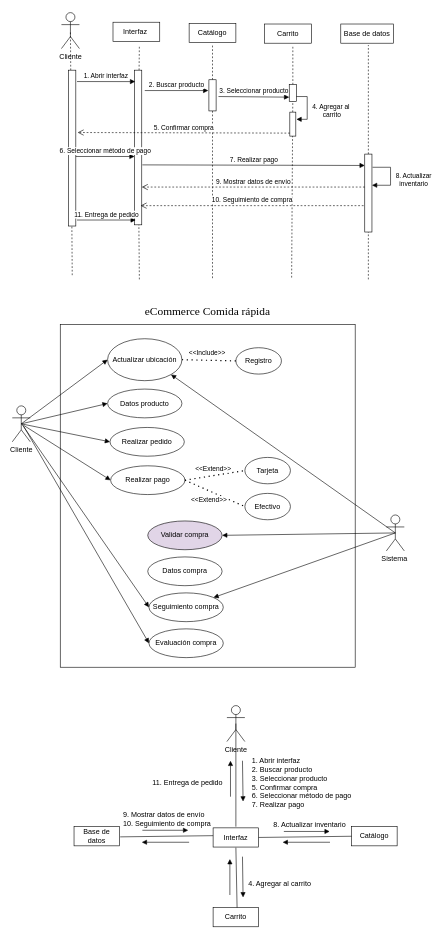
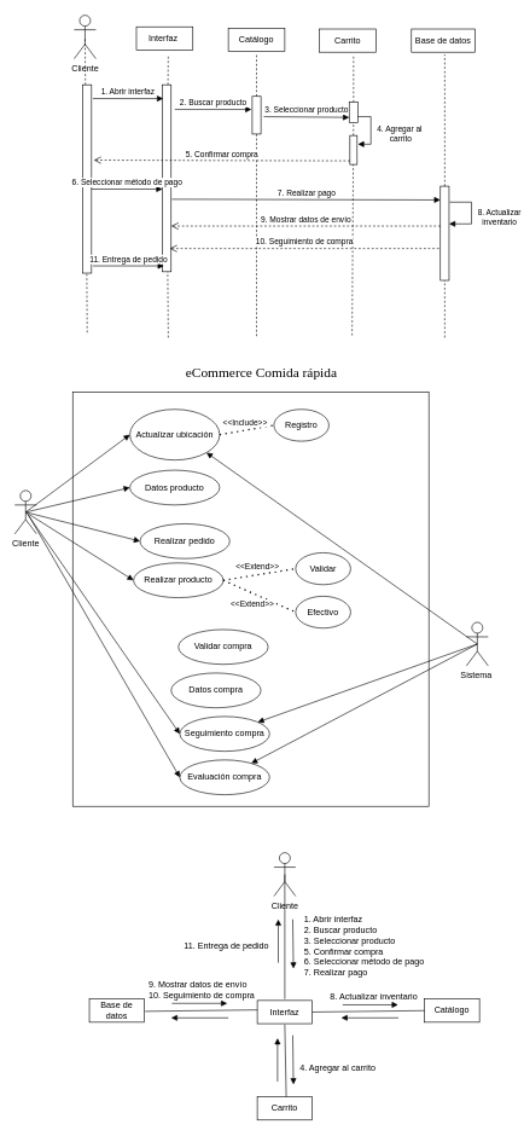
  <mxCell id="0" />
  <mxCell id="1" parent="0" />
  <mxCell id="2" value="Interfaz&amp;nbsp;" style="rounded=0;whiteSpace=wrap;html=1;" parent="1" vertex="1"><mxGeometry x="188" y="36" width="78" height="32" as="geometry" /></mxCell>
  <mxCell id="3" value="Catálogo" style="rounded=0;whiteSpace=wrap;html=1;" parent="1" vertex="1"><mxGeometry x="315" y="38" width="78" height="32" as="geometry" /></mxCell>
  <mxCell id="4" value="Carrito" style="rounded=0;whiteSpace=wrap;html=1;" parent="1" vertex="1"><mxGeometry x="441" y="39" width="78" height="32" as="geometry" /></mxCell>
  <mxCell id="5" value="Base de datos" style="rounded=0;whiteSpace=wrap;html=1;" parent="1" vertex="1"><mxGeometry x="568" y="39" width="88" height="32" as="geometry" /></mxCell>
  <mxCell id="6" value="Cliente" style="shape=umlActor;verticalLabelPosition=bottom;verticalAlign=top;html=1;outlineConnect=0;" parent="1" vertex="1"><mxGeometry x="102" y="20" width="30" height="60" as="geometry" /></mxCell>
  <mxCell id="7" value="" style="endArrow=none;dashed=1;html=1;rounded=0;entryX=0.5;entryY=0.5;entryDx=0;entryDy=0;entryPerimeter=0;" parent="1" target="6" edge="1"><mxGeometry width="50" height="50" relative="1" as="geometry"><mxPoint x="120" y="458" as="sourcePoint" /><mxPoint x="108" y="136" as="targetPoint" /></mxGeometry></mxCell>
  <mxCell id="8" value="" style="endArrow=none;dashed=1;html=1;rounded=0;entryX=0.5;entryY=0.5;entryDx=0;entryDy=0;entryPerimeter=0;" parent="1" source="28" edge="1"><mxGeometry width="50" height="50" relative="1" as="geometry"><mxPoint x="614" y="465" as="sourcePoint" /><mxPoint x="614" y="74" as="targetPoint" /></mxGeometry></mxCell>
  <mxCell id="9" value="" style="endArrow=none;dashed=1;html=1;rounded=0;entryX=0.5;entryY=0.5;entryDx=0;entryDy=0;entryPerimeter=0;" parent="1" source="18" edge="1"><mxGeometry width="50" height="50" relative="1" as="geometry"><mxPoint x="354" y="463" as="sourcePoint" /><mxPoint x="354" y="72" as="targetPoint" /></mxGeometry></mxCell>
  <mxCell id="10" value="" style="endArrow=none;dashed=1;html=1;rounded=0;" parent="1" source="22" edge="1"><mxGeometry width="50" height="50" relative="1" as="geometry"><mxPoint x="482" y="463" as="sourcePoint" /><mxPoint x="488" y="74" as="targetPoint" /></mxGeometry></mxCell>
  <mxCell id="11" value="" style="endArrow=none;dashed=1;html=1;rounded=0;entryX=0.5;entryY=0.5;entryDx=0;entryDy=0;entryPerimeter=0;" parent="1" source="14" edge="1"><mxGeometry width="50" height="50" relative="1" as="geometry"><mxPoint x="232" y="465" as="sourcePoint" /><mxPoint x="232" y="74" as="targetPoint" /></mxGeometry></mxCell>
  <mxCell id="12" value="" style="rounded=0;whiteSpace=wrap;html=1;" parent="1" vertex="1"><mxGeometry x="114" y="116" width="12" height="260" as="geometry" /></mxCell>
  <mxCell id="13" value="" style="endArrow=none;dashed=1;html=1;rounded=0;entryX=0.5;entryY=0.5;entryDx=0;entryDy=0;entryPerimeter=0;" parent="1" target="14" edge="1"><mxGeometry width="50" height="50" relative="1" as="geometry"><mxPoint x="232" y="465" as="sourcePoint" /><mxPoint x="232" y="74" as="targetPoint" /></mxGeometry></mxCell>
  <mxCell id="14" value="" style="rounded=0;whiteSpace=wrap;html=1;" parent="1" vertex="1"><mxGeometry x="224" y="116" width="12" height="258" as="geometry" /></mxCell>
  <mxCell id="15" value="1. Abrir interfaz" style="html=1;verticalAlign=bottom;endArrow=block;curved=0;rounded=0;entryX=0.083;entryY=0.074;entryDx=0;entryDy=0;entryPerimeter=0;" parent="1" target="14" edge="1"><mxGeometry width="80" relative="1" as="geometry"><mxPoint x="128" y="135" as="sourcePoint" /><mxPoint x="220" y="136" as="targetPoint" /></mxGeometry></mxCell>
  <mxCell id="16" value="2. Buscar producto" style="html=1;verticalAlign=bottom;endArrow=block;curved=0;rounded=0;" parent="1" edge="1"><mxGeometry width="80" relative="1" as="geometry"><mxPoint x="241" y="150" as="sourcePoint" /><mxPoint x="347" y="150" as="targetPoint" /></mxGeometry></mxCell>
  <mxCell id="17" value="" style="endArrow=none;dashed=1;html=1;rounded=0;entryX=0.5;entryY=0.5;entryDx=0;entryDy=0;entryPerimeter=0;" parent="1" target="18" edge="1"><mxGeometry width="50" height="50" relative="1" as="geometry"><mxPoint x="354" y="463" as="sourcePoint" /><mxPoint x="354" y="72" as="targetPoint" /></mxGeometry></mxCell>
  <mxCell id="18" value="" style="rounded=0;whiteSpace=wrap;html=1;" parent="1" vertex="1"><mxGeometry x="348" y="132" width="12" height="52" as="geometry" /></mxCell>
  <mxCell id="19" value="" style="endArrow=none;dashed=1;html=1;rounded=0;entryX=0.5;entryY=0.5;entryDx=0;entryDy=0;entryPerimeter=0;" parent="1" target="22" edge="1"><mxGeometry width="50" height="50" relative="1" as="geometry"><mxPoint x="486" y="462" as="sourcePoint" /><mxPoint x="482" y="72" as="targetPoint" /></mxGeometry></mxCell>
  <mxCell id="20" value="" style="html=1;points=[[0,0,0,0,5],[0,1,0,0,-5],[1,0,0,0,5],[1,1,0,0,-5]];perimeter=orthogonalPerimeter;outlineConnect=0;targetShapes=umlLifeline;portConstraint=eastwest;newEdgeStyle={&quot;curved&quot;:0,&quot;rounded&quot;:0};" parent="1" vertex="1"><mxGeometry x="483" y="186" width="10" height="40" as="geometry" /></mxCell>
  <mxCell id="21" value="4. Agregar al&amp;nbsp;&lt;div&gt;carrito&lt;/div&gt;" style="html=1;align=center;spacingLeft=2;endArrow=block;rounded=0;edgeStyle=orthogonalEdgeStyle;curved=0;rounded=0;exitX=0;exitY=0.75;exitDx=0;exitDy=0;" parent="1" edge="1"><mxGeometry x="0.273" y="40" relative="1" as="geometry"><mxPoint x="483" y="163" as="sourcePoint" /><Array as="points"><mxPoint x="512" y="160" /><mxPoint x="512" y="198" /></Array><mxPoint x="494" y="198" as="targetPoint" /><mxPoint as="offset" /></mxGeometry></mxCell>
  <mxCell id="22" value="" style="rounded=0;whiteSpace=wrap;html=1;" parent="1" vertex="1"><mxGeometry x="482" y="140" width="12" height="28" as="geometry" /></mxCell>
  <mxCell id="23" value="3. Seleccionar producto" style="html=1;verticalAlign=bottom;endArrow=block;curved=0;rounded=0;entryX=0;entryY=0.75;entryDx=0;entryDy=0;" parent="1" target="22" edge="1"><mxGeometry width="80" relative="1" as="geometry"><mxPoint x="364" y="160" as="sourcePoint" /><mxPoint x="466" y="160" as="targetPoint" /></mxGeometry></mxCell>
  <mxCell id="24" value="5. Confirmar compra" style="html=1;verticalAlign=bottom;endArrow=open;dashed=1;endSize=8;curved=0;rounded=0;exitX=0;exitY=1;exitDx=0;exitDy=-5;exitPerimeter=0;entryX=1.25;entryY=0.4;entryDx=0;entryDy=0;entryPerimeter=0;" parent="1" source="20" target="12" edge="1"><mxGeometry relative="1" as="geometry"><mxPoint x="246" y="216" as="sourcePoint" /><mxPoint x="166" y="216" as="targetPoint" /></mxGeometry></mxCell>
  <mxCell id="25" value="6. Seleccionar método de pago" style="html=1;verticalAlign=bottom;endArrow=block;curved=0;rounded=0;entryX=0.167;entryY=0.091;entryDx=0;entryDy=0;entryPerimeter=0;" parent="1" edge="1"><mxGeometry width="80" relative="1" as="geometry"><mxPoint x="126" y="260" as="sourcePoint" /><mxPoint x="224" y="260" as="targetPoint" /></mxGeometry></mxCell>
  <mxCell id="26" value="7. Realizar pago" style="html=1;verticalAlign=bottom;endArrow=block;curved=0;rounded=0;entryX=0;entryY=0.146;entryDx=0;entryDy=0;entryPerimeter=0;" parent="1" target="28" edge="1"><mxGeometry width="80" relative="1" as="geometry"><mxPoint x="237" y="274" as="sourcePoint" /><mxPoint x="608" y="280" as="targetPoint" /></mxGeometry></mxCell>
  <mxCell id="27" value="" style="endArrow=none;dashed=1;html=1;rounded=0;entryX=0.5;entryY=0.5;entryDx=0;entryDy=0;entryPerimeter=0;" parent="1" target="28" edge="1"><mxGeometry width="50" height="50" relative="1" as="geometry"><mxPoint x="614" y="465" as="sourcePoint" /><mxPoint x="614" y="74" as="targetPoint" /></mxGeometry></mxCell>
  <mxCell id="28" value="" style="rounded=0;whiteSpace=wrap;html=1;" parent="1" vertex="1"><mxGeometry x="608" y="256" width="12" height="130" as="geometry" /></mxCell>
  <mxCell id="29" value="8. Actualizar&amp;nbsp;&lt;div&gt;inventario&amp;nbsp;&lt;/div&gt;" style="html=1;align=center;spacingLeft=2;endArrow=block;rounded=0;edgeStyle=orthogonalEdgeStyle;curved=0;rounded=0;entryX=1;entryY=0.4;entryDx=0;entryDy=0;entryPerimeter=0;" parent="1" target="28" edge="1"><mxGeometry x="0.129" y="39" relative="1" as="geometry"><mxPoint x="621" y="278" as="sourcePoint" /><Array as="points"><mxPoint x="651" y="278" /><mxPoint x="651" y="308" /></Array><mxPoint x="626" y="308" as="targetPoint" /><mxPoint as="offset" /></mxGeometry></mxCell>
  <mxCell id="30" value="9. Mostrar datos de envío" style="html=1;verticalAlign=bottom;endArrow=open;dashed=1;endSize=8;curved=0;rounded=0;exitX=0;exitY=1;exitDx=0;exitDy=-5;exitPerimeter=0;" parent="1" edge="1"><mxGeometry relative="1" as="geometry"><mxPoint x="608" y="311" as="sourcePoint" /><mxPoint x="236" y="311" as="targetPoint" /></mxGeometry></mxCell>
  <mxCell id="31" value="10. Seguimiento de compra" style="html=1;verticalAlign=bottom;endArrow=open;dashed=1;endSize=8;curved=0;rounded=0;exitX=0;exitY=1;exitDx=0;exitDy=-5;exitPerimeter=0;" parent="1" edge="1"><mxGeometry relative="1" as="geometry"><mxPoint x="606" y="342" as="sourcePoint" /><mxPoint x="234" y="342" as="targetPoint" /></mxGeometry></mxCell>
  <mxCell id="32" value="11. Entrega de pedido" style="html=1;verticalAlign=bottom;endArrow=block;curved=0;rounded=0;entryX=0.167;entryY=0.091;entryDx=0;entryDy=0;entryPerimeter=0;" parent="1" edge="1"><mxGeometry width="80" relative="1" as="geometry"><mxPoint x="128" y="366" as="sourcePoint" /><mxPoint x="226" y="366" as="targetPoint" /></mxGeometry></mxCell>
  <mxCell id="33" value="Cliente" style="shape=umlActor;verticalLabelPosition=bottom;verticalAlign=top;html=1;outlineConnect=0;" parent="1" vertex="1"><mxGeometry x="20" y="676" width="30" height="60" as="geometry" /></mxCell>
  <mxCell id="34" value="Sistema&amp;nbsp;" style="shape=umlActor;verticalLabelPosition=bottom;verticalAlign=top;html=1;outlineConnect=0;" parent="1" vertex="1"><mxGeometry x="644" y="858" width="30" height="60" as="geometry" /></mxCell>
  <mxCell id="35" value="Actualizar ubicación" style="ellipse;whiteSpace=wrap;html=1;" parent="1" vertex="1"><mxGeometry x="179" y="564" width="124" height="70" as="geometry" /></mxCell>
  <mxCell id="36" value="Datos producto" style="ellipse;whiteSpace=wrap;html=1;" parent="1" vertex="1"><mxGeometry x="179" y="648" width="124" height="48" as="geometry" /></mxCell>
- <mxCell id="37" value="Realizar pedido" style="ellipse;whiteSpace=wrap;html=1;" parent="1" vertex="1"><mxGeometry x="183" y="712" width="124" height="48" as="geometry" /></mxCell>
- <mxCell id="38" value="Realizar pago" style="ellipse;whiteSpace=wrap;html=1;" parent="1" vertex="1"><mxGeometry x="184" y="776" width="124" height="48" as="geometry" /></mxCell>
+ <mxCell id="37" value="Realizar pedido" style="ellipse;whiteSpace=wrap;html=1;" parent="1" vertex="1"><mxGeometry x="193" y="722" width="124" height="48" as="geometry" /></mxCell>
+ <mxCell id="38" value="Realizar producto" style="ellipse;whiteSpace=wrap;html=1;" parent="1" vertex="1"><mxGeometry x="184" y="776" width="124" height="48" as="geometry" /></mxCell>
  <mxCell id="39" value="" style="html=1;verticalAlign=bottom;endArrow=block;curved=0;rounded=0;entryX=0;entryY=0.5;entryDx=0;entryDy=0;exitX=0.5;exitY=0.5;exitDx=0;exitDy=0;exitPerimeter=0;" parent="1" source="33" target="35" edge="1"><mxGeometry width="80" relative="1" as="geometry"><mxPoint x="54" y="688" as="sourcePoint" /><mxPoint x="152" y="688" as="targetPoint" /></mxGeometry></mxCell>
  <mxCell id="40" value="" style="html=1;verticalAlign=bottom;endArrow=block;curved=0;rounded=0;entryX=0;entryY=0.5;entryDx=0;entryDy=0;exitX=0.5;exitY=0.5;exitDx=0;exitDy=0;exitPerimeter=0;" parent="1" source="33" target="36" edge="1"><mxGeometry width="80" relative="1" as="geometry"><mxPoint x="45" y="686" as="sourcePoint" /><mxPoint x="181" y="608" as="targetPoint" /></mxGeometry></mxCell>
  <mxCell id="41" value="" style="html=1;verticalAlign=bottom;endArrow=block;curved=0;rounded=0;entryX=0;entryY=0.5;entryDx=0;entryDy=0;exitX=0.5;exitY=0.5;exitDx=0;exitDy=0;exitPerimeter=0;" parent="1" source="33" target="37" edge="1"><mxGeometry width="80" relative="1" as="geometry"><mxPoint x="47" y="688" as="sourcePoint" /><mxPoint x="183" y="610" as="targetPoint" /></mxGeometry></mxCell>
  <mxCell id="42" value="" style="html=1;verticalAlign=bottom;endArrow=block;curved=0;rounded=0;entryX=0;entryY=0.5;entryDx=0;entryDy=0;exitX=0.5;exitY=0.5;exitDx=0;exitDy=0;exitPerimeter=0;" parent="1" source="33" target="38" edge="1"><mxGeometry width="80" relative="1" as="geometry"><mxPoint x="49" y="690" as="sourcePoint" /><mxPoint x="185" y="612" as="targetPoint" /></mxGeometry></mxCell>
- <mxCell id="43" value="Registro" style="ellipse;whiteSpace=wrap;html=1;" parent="1" vertex="1"><mxGeometry x="393" y="579" width="76" height="44" as="geometry" /></mxCell>
+ <mxCell id="43" value="Registro" style="ellipse;whiteSpace=wrap;html=1;" parent="1" vertex="1"><mxGeometry x="378" y="564" width="76" height="44" as="geometry" /></mxCell>
  <mxCell id="44" value="" style="endArrow=none;dashed=1;html=1;dashPattern=1 3;strokeWidth=2;rounded=0;exitX=1;exitY=0.5;exitDx=0;exitDy=0;entryX=0;entryY=0.5;entryDx=0;entryDy=0;" parent="1" source="35" target="43" edge="1"><mxGeometry width="50" height="50" relative="1" as="geometry"><mxPoint x="380" y="670" as="sourcePoint" /><mxPoint x="430" y="620" as="targetPoint" /></mxGeometry></mxCell>
  <mxCell id="45" value="&amp;lt;&amp;lt;Include&amp;gt;&amp;gt;" style="edgeLabel;html=1;align=center;verticalAlign=middle;resizable=0;points=[];" parent="44" vertex="1" connectable="0"><mxGeometry x="-0.12" y="-1" relative="1" as="geometry"><mxPoint x="2" y="-13" as="offset" /></mxGeometry></mxCell>
- <mxCell id="46" value="Tarjeta" style="ellipse;whiteSpace=wrap;html=1;" parent="1" vertex="1"><mxGeometry x="408" y="762" width="76" height="44" as="geometry" /></mxCell>
+ <mxCell id="46" value="Validar" style="ellipse;whiteSpace=wrap;html=1;" parent="1" vertex="1"><mxGeometry x="408" y="762" width="76" height="44" as="geometry" /></mxCell>
  <mxCell id="47" value="Efectivo" style="ellipse;whiteSpace=wrap;html=1;" parent="1" vertex="1"><mxGeometry x="408" y="822" width="76" height="44" as="geometry" /></mxCell>
  <mxCell id="48" value="" style="endArrow=none;dashed=1;html=1;dashPattern=1 3;strokeWidth=2;rounded=0;exitX=1;exitY=0.5;exitDx=0;exitDy=0;entryX=0;entryY=0.5;entryDx=0;entryDy=0;" parent="1" source="38" target="46" edge="1"><mxGeometry width="50" height="50" relative="1" as="geometry"><mxPoint x="318" y="804" as="sourcePoint" /><mxPoint x="393" y="802" as="targetPoint" /></mxGeometry></mxCell>
  <mxCell id="49" value="&amp;lt;&amp;lt;Extend&amp;gt;&amp;gt;" style="edgeLabel;html=1;align=center;verticalAlign=middle;resizable=0;points=[];" parent="48" vertex="1" connectable="0"><mxGeometry x="-0.12" y="-1" relative="1" as="geometry"><mxPoint x="2" y="-13" as="offset" /></mxGeometry></mxCell>
  <mxCell id="50" value="" style="endArrow=none;dashed=1;html=1;dashPattern=1 3;strokeWidth=2;rounded=0;exitX=1;exitY=0.5;exitDx=0;exitDy=0;entryX=0;entryY=0.5;entryDx=0;entryDy=0;" parent="1" source="38" target="47" edge="1"><mxGeometry width="50" height="50" relative="1" as="geometry"><mxPoint x="310" y="830" as="sourcePoint" /><mxPoint x="410" y="814" as="targetPoint" /></mxGeometry></mxCell>
  <mxCell id="51" value="&amp;lt;&amp;lt;Extend&amp;gt;&amp;gt;" style="edgeLabel;html=1;align=center;verticalAlign=middle;resizable=0;points=[];" parent="50" vertex="1" connectable="0"><mxGeometry x="-0.12" y="-1" relative="1" as="geometry"><mxPoint x="-4" y="12" as="offset" /></mxGeometry></mxCell>
  <mxCell id="52" value="" style="html=1;verticalAlign=bottom;endArrow=block;curved=0;rounded=0;entryX=1;entryY=1;entryDx=0;entryDy=0;exitX=0.5;exitY=0.5;exitDx=0;exitDy=0;exitPerimeter=0;" parent="1" source="34" target="35" edge="1"><mxGeometry width="80" relative="1" as="geometry"><mxPoint x="37" y="708" as="sourcePoint" /><mxPoint x="181" y="674" as="targetPoint" /></mxGeometry></mxCell>
- <mxCell id="53" value="" style="html=1;verticalAlign=bottom;endArrow=block;curved=0;rounded=0;exitX=0.5;exitY=0.5;exitDx=0;exitDy=0;exitPerimeter=0;entryX=1;entryY=0.5;entryDx=0;entryDy=0;" parent="1" source="34" target="54" edge="1"><mxGeometry width="80" relative="1" as="geometry"><mxPoint x="39" y="710" as="sourcePoint" /><mxPoint x="660" y="736" as="targetPoint" /></mxGeometry></mxCell>
- <mxCell id="54" value="Validar compra" style="ellipse;whiteSpace=wrap;html=1;fillColor=#e1d5e7;" parent="1" vertex="1"><mxGeometry x="246" y="868" width="124" height="48" as="geometry" /></mxCell>
- <mxCell id="55" value="Datos compra" style="ellipse;whiteSpace=wrap;html=1;" parent="1" vertex="1"><mxGeometry x="246" y="928" width="124" height="48" as="geometry" /></mxCell>
+ <mxCell id="53" value="" style="html=1;verticalAlign=bottom;endArrow=block;curved=0;rounded=0;exitX=0.5;exitY=0.5;exitDx=0;exitDy=0;exitPerimeter=0;" parent="1" source="34" target="58" edge="1"><mxGeometry width="80" relative="1" as="geometry"><mxPoint x="39" y="710" as="sourcePoint" /><mxPoint x="660" y="736" as="targetPoint" /></mxGeometry></mxCell>
+ <mxCell id="54" value="Validar compra" style="ellipse;whiteSpace=wrap;html=1;" parent="1" vertex="1"><mxGeometry x="246" y="868" width="124" height="48" as="geometry" /></mxCell>
+ <mxCell id="55" value="Datos compra" style="ellipse;whiteSpace=wrap;html=1;" parent="1" vertex="1"><mxGeometry x="236" y="928" width="124" height="48" as="geometry" /></mxCell>
  <mxCell id="56" value="" style="html=1;verticalAlign=bottom;endArrow=block;curved=0;rounded=0;exitX=0.5;exitY=0.5;exitDx=0;exitDy=0;exitPerimeter=0;" parent="1" source="34" target="57" edge="1"><mxGeometry width="80" relative="1" as="geometry"><mxPoint x="730" y="712" as="sourcePoint" /><mxPoint x="638" y="710" as="targetPoint" /></mxGeometry></mxCell>
  <mxCell id="57" value="Seguimiento compra" style="ellipse;whiteSpace=wrap;html=1;" parent="1" vertex="1"><mxGeometry x="248" y="988" width="124" height="48" as="geometry" /></mxCell>
  <mxCell id="58" value="Evaluación compra" style="ellipse;whiteSpace=wrap;html=1;" parent="1" vertex="1"><mxGeometry x="248" y="1048" width="124" height="48" as="geometry" /></mxCell>
  <mxCell id="59" value="" style="html=1;verticalAlign=bottom;endArrow=block;curved=0;rounded=0;entryX=0;entryY=0.5;entryDx=0;entryDy=0;exitX=0.5;exitY=0.5;exitDx=0;exitDy=0;exitPerimeter=0;" parent="1" target="57" edge="1"><mxGeometry width="80" relative="1" as="geometry"><mxPoint x="37" y="708" as="sourcePoint" /><mxPoint x="186" y="802" as="targetPoint" /></mxGeometry></mxCell>
  <mxCell id="60" value="" style="html=1;verticalAlign=bottom;endArrow=block;curved=0;rounded=0;entryX=0;entryY=0.5;entryDx=0;entryDy=0;exitX=0.5;exitY=0.5;exitDx=0;exitDy=0;exitPerimeter=0;" parent="1" target="58" edge="1"><mxGeometry width="80" relative="1" as="geometry"><mxPoint x="39" y="710" as="sourcePoint" /><mxPoint x="250" y="1014" as="targetPoint" /></mxGeometry></mxCell>
  <mxCell id="61" value="" style="rounded=0;whiteSpace=wrap;html=1;fillColor=none;" parent="1" vertex="1"><mxGeometry x="100" y="540" width="492" height="572" as="geometry" /></mxCell>
- <mxCell id="62" value="&lt;font face=&quot;Comic Sans MS&quot; style=&quot;font-size: 19px;&quot;&gt;eCommerce Comida rápida&lt;/font&gt;" style="text;html=1;align=center;verticalAlign=middle;whiteSpace=wrap;rounded=0;" parent="1" vertex="1"><mxGeometry x="219" y="504" width="254" height="30" as="geometry" /></mxCell>
+ <mxCell id="62" value="&lt;font face=&quot;Comic Sans MS&quot; style=&quot;font-size: 19px;&quot;&gt;eCommerce Comida rápida&lt;/font&gt;" style="text;html=1;align=center;verticalAlign=middle;whiteSpace=wrap;rounded=0;" parent="1" vertex="1"><mxGeometry x="234" y="499" width="254" height="30" as="geometry" /></mxCell>
  <mxCell id="63" value="Cliente" style="shape=umlActor;verticalLabelPosition=bottom;verticalAlign=top;html=1;outlineConnect=0;" parent="1" vertex="1"><mxGeometry x="378" y="1176" width="30" height="60" as="geometry" /></mxCell>
  <mxCell id="64" value="Interfaz" style="rounded=0;whiteSpace=wrap;html=1;" parent="1" vertex="1"><mxGeometry x="355" y="1380" width="76" height="32" as="geometry" /></mxCell>
  <mxCell id="65" value="Catálogo" style="rounded=0;whiteSpace=wrap;html=1;" parent="1" vertex="1"><mxGeometry x="586" y="1378" width="76" height="32" as="geometry" /></mxCell>
  <mxCell id="66" value="Carrito" style="rounded=0;whiteSpace=wrap;html=1;" parent="1" vertex="1"><mxGeometry x="355" y="1513" width="76" height="32" as="geometry" /></mxCell>
  <mxCell id="67" value="Base de datos" style="rounded=0;whiteSpace=wrap;html=1;" parent="1" vertex="1"><mxGeometry x="123" y="1378" width="76" height="32" as="geometry" /></mxCell>
  <mxCell id="68" value="" style="endArrow=none;html=1;rounded=0;entryX=0.5;entryY=0.5;entryDx=0;entryDy=0;entryPerimeter=0;" parent="1" target="63" edge="1"><mxGeometry width="50" height="50" relative="1" as="geometry"><mxPoint x="393" y="1378" as="sourcePoint" /><mxPoint x="432" y="1308" as="targetPoint" /></mxGeometry></mxCell>
  <mxCell id="69" value="" style="endArrow=none;html=1;rounded=0;entryX=0;entryY=0.5;entryDx=0;entryDy=0;exitX=1;exitY=0.5;exitDx=0;exitDy=0;" parent="1" source="64" target="65" edge="1"><mxGeometry width="50" height="50" relative="1" as="geometry"><mxPoint x="380" y="1432" as="sourcePoint" /><mxPoint x="430" y="1382" as="targetPoint" /></mxGeometry></mxCell>
  <mxCell id="70" value="" style="endArrow=none;html=1;rounded=0;entryX=0;entryY=0.5;entryDx=0;entryDy=0;exitX=1;exitY=0.5;exitDx=0;exitDy=0;" parent="1" edge="1"><mxGeometry width="50" height="50" relative="1" as="geometry"><mxPoint x="200" y="1395" as="sourcePoint" /><mxPoint x="355" y="1393" as="targetPoint" /></mxGeometry></mxCell>
  <mxCell id="71" value="" style="endArrow=none;html=1;rounded=0;entryX=0.5;entryY=0.5;entryDx=0;entryDy=0;entryPerimeter=0;exitX=0.5;exitY=0;exitDx=0;exitDy=0;" parent="1" edge="1"><mxGeometry width="50" height="50" relative="1" as="geometry"><mxPoint x="395" y="1513" as="sourcePoint" /><mxPoint x="393" y="1413" as="targetPoint" /></mxGeometry></mxCell>
  <mxCell id="72" value="" style="html=1;verticalAlign=bottom;endArrow=block;curved=0;rounded=0;" parent="1" edge="1"><mxGeometry width="80" relative="1" as="geometry"><mxPoint x="404" y="1268" as="sourcePoint" /><mxPoint x="405" y="1336" as="targetPoint" /></mxGeometry></mxCell>
  <mxCell id="73" value="1. Abrir interfaz&lt;div&gt;2. Buscar producto&lt;/div&gt;&lt;div&gt;3. Seleccionar producto&lt;/div&gt;&lt;div&gt;5. Confirmar compra&lt;br&gt;&lt;div&gt;6. Seleccionar método de pago&lt;/div&gt;&lt;/div&gt;&lt;div&gt;7. Realizar pago&lt;/div&gt;" style="text;html=1;align=left;verticalAlign=middle;whiteSpace=wrap;rounded=0;" parent="1" vertex="1"><mxGeometry x="418" y="1290" width="202" height="30" as="geometry" /></mxCell>
  <mxCell id="74" value="" style="html=1;verticalAlign=bottom;endArrow=block;curved=0;rounded=0;" parent="1" edge="1"><mxGeometry width="80" relative="1" as="geometry"><mxPoint x="473" y="1386" as="sourcePoint" /><mxPoint x="549.5" y="1386" as="targetPoint" /></mxGeometry></mxCell>
  <mxCell id="75" value="" style="html=1;verticalAlign=bottom;endArrow=block;curved=0;rounded=0;" parent="1" edge="1"><mxGeometry width="80" relative="1" as="geometry"><mxPoint x="550" y="1404" as="sourcePoint" /><mxPoint x="471" y="1404" as="targetPoint" /></mxGeometry></mxCell>
  <mxCell id="76" value="8. Actualizar inventario" style="text;html=1;align=left;verticalAlign=middle;whiteSpace=wrap;rounded=0;" parent="1" vertex="1"><mxGeometry x="454" y="1360" width="125" height="30" as="geometry" /></mxCell>
  <mxCell id="77" value="4. Agregar al carrito" style="text;html=1;align=left;verticalAlign=middle;whiteSpace=wrap;rounded=0;" parent="1" vertex="1"><mxGeometry x="412" y="1458" width="107" height="30" as="geometry" /></mxCell>
  <mxCell id="78" value="9. Mostrar datos de envío&lt;div&gt;10. Seguimiento de compra&lt;/div&gt;" style="text;html=1;align=left;verticalAlign=middle;whiteSpace=wrap;rounded=0;" parent="1" vertex="1"><mxGeometry x="203" y="1350" width="152" height="30" as="geometry" /></mxCell>
  <mxCell id="79" value="" style="html=1;verticalAlign=bottom;endArrow=block;curved=0;rounded=0;" parent="1" edge="1"><mxGeometry width="80" relative="1" as="geometry"><mxPoint x="404" y="1428" as="sourcePoint" /><mxPoint x="405" y="1496" as="targetPoint" /></mxGeometry></mxCell>
  <mxCell id="80" value="" style="html=1;verticalAlign=bottom;endArrow=block;curved=0;rounded=0;" parent="1" edge="1"><mxGeometry width="80" relative="1" as="geometry"><mxPoint x="383" y="1492" as="sourcePoint" /><mxPoint x="383" y="1432" as="targetPoint" /></mxGeometry></mxCell>
  <mxCell id="81" value="" style="html=1;verticalAlign=bottom;endArrow=block;curved=0;rounded=0;" parent="1" edge="1"><mxGeometry width="80" relative="1" as="geometry"><mxPoint x="315" y="1404" as="sourcePoint" /><mxPoint x="236" y="1404" as="targetPoint" /></mxGeometry></mxCell>
  <mxCell id="82" value="" style="html=1;verticalAlign=bottom;endArrow=block;curved=0;rounded=0;" parent="1" edge="1"><mxGeometry width="80" relative="1" as="geometry"><mxPoint x="237" y="1384" as="sourcePoint" /><mxPoint x="313.5" y="1384" as="targetPoint" /></mxGeometry></mxCell>
  <mxCell id="83" value="" style="html=1;verticalAlign=bottom;endArrow=block;curved=0;rounded=0;" parent="1" edge="1"><mxGeometry width="80" relative="1" as="geometry"><mxPoint x="384" y="1328" as="sourcePoint" /><mxPoint x="384" y="1268" as="targetPoint" /></mxGeometry></mxCell>
  <mxCell id="84" value="11. Entrega de pedido" style="text;html=1;align=left;verticalAlign=middle;whiteSpace=wrap;rounded=0;" vertex="1" parent="1"><mxGeometry x="252" y="1290" width="122" height="30" as="geometry" /></mxCell>
